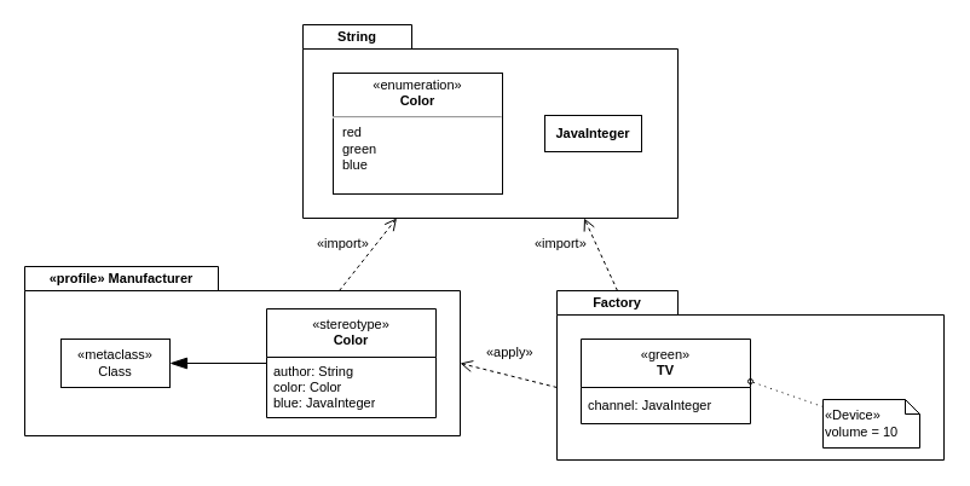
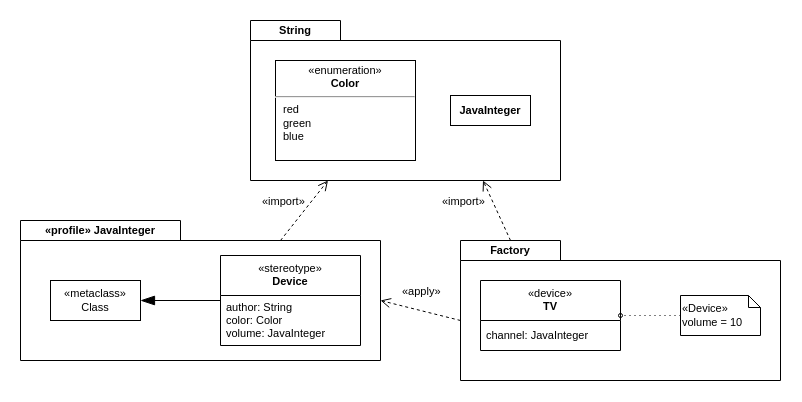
  <mxCell id="0" />
  <mxCell id="1" parent="0" />
  <mxCell id="2" value="Factory" style="shape=folder;fontStyle=1;tabWidth=100;tabHeight=20;tabPosition=left;html=1;boundedLbl=1;labelInHeader=1;container=1;collapsible=0;recursiveResize=0;whiteSpace=wrap;fontFamily=Helvetica;fontSize=11;fontColor=default;" vertex="1" parent="1"><mxGeometry x="460" y="240" width="320" height="140" as="geometry" /></mxCell>
- <mxCell id="3" value="«green»&lt;br&gt;&lt;b&gt;TV&lt;/b&gt;" style="swimlane;fontStyle=0;align=center;verticalAlign=top;childLayout=stackLayout;horizontal=1;startSize=40;horizontalStack=0;resizeParent=1;resizeParentMax=0;resizeLast=0;collapsible=0;marginBottom=0;html=1;whiteSpace=wrap;fontFamily=Helvetica;fontSize=11;fontColor=default;" vertex="1" parent="2"><mxGeometry x="20" y="40" width="140" height="70" as="geometry" /></mxCell>
+ <mxCell id="3" value="«device»&lt;br&gt;&lt;b&gt;TV&lt;/b&gt;" style="swimlane;fontStyle=0;align=center;verticalAlign=top;childLayout=stackLayout;horizontal=1;startSize=40;horizontalStack=0;resizeParent=1;resizeParentMax=0;resizeLast=0;collapsible=0;marginBottom=0;html=1;whiteSpace=wrap;fontFamily=Helvetica;fontSize=11;fontColor=default;" vertex="1" parent="2"><mxGeometry x="20" y="40" width="140" height="70" as="geometry" /></mxCell>
  <mxCell id="4" value="channel: JavaInteger" style="text;html=1;strokeColor=none;fillColor=none;align=left;verticalAlign=middle;spacingLeft=4;spacingRight=4;overflow=hidden;rotatable=0;points=[[0,0.5],[1,0.5]];portConstraint=eastwest;whiteSpace=wrap;fontSize=11;fontFamily=Helvetica;fontColor=default;" vertex="1" parent="3"><mxGeometry y="40" width="140" height="30" as="geometry" /></mxCell>
  <mxCell id="5" style="edgeStyle=none;shape=connector;rounded=0;orthogonalLoop=1;jettySize=auto;html=1;entryX=1;entryY=0.5;entryDx=0;entryDy=0;labelBackgroundColor=none;strokeColor=default;fontFamily=Helvetica;fontSize=11;fontColor=default;startArrow=none;startFill=0;endArrow=oval;endFill=0;endSize=4;dashed=1;dashPattern=1 4;" edge="1" parent="2" source="6" target="3"><mxGeometry relative="1" as="geometry" /></mxCell>
- <mxCell id="6" value="«Device»&lt;br&gt;volume = 10" style="shape=note2;boundedLbl=1;whiteSpace=wrap;html=1;size=12;verticalAlign=middle;align=left;fontFamily=Helvetica;fontSize=11;fontColor=default;" vertex="1" parent="2"><mxGeometry x="220" y="90" width="80" height="40" as="geometry" /></mxCell>
+ <mxCell id="6" value="«Device»&lt;br&gt;volume = 10" style="shape=note2;boundedLbl=1;whiteSpace=wrap;html=1;size=12;verticalAlign=middle;align=left;fontFamily=Helvetica;fontSize=11;fontColor=default;" vertex="1" parent="2"><mxGeometry x="220" y="55" width="80" height="40" as="geometry" /></mxCell>
  <mxCell id="7" value="String" style="shape=folder;fontStyle=1;tabWidth=90;tabHeight=20;tabPosition=left;html=1;boundedLbl=1;labelInHeader=1;container=1;collapsible=0;recursiveResize=0;whiteSpace=wrap;fontFamily=Helvetica;fontSize=11;fontColor=default;" vertex="1" parent="1"><mxGeometry x="250" width="310" height="160" as="geometry" y="20" /></mxCell>
  <mxCell id="8" value="&lt;b&gt;JavaInteger&lt;/b&gt;" style="html=1;whiteSpace=wrap;fontFamily=Helvetica;fontSize=11;fontColor=default;" vertex="1" parent="7"><mxGeometry width="80" height="30" relative="1" as="geometry"><mxPoint x="200" y="75" as="offset" /></mxGeometry></mxCell>
  <mxCell id="9" value="&lt;p style=&quot;margin:0px;margin-top:4px;text-align:center;&quot;&gt;«enumeration»&lt;br&gt;&lt;b&gt;Color&lt;/b&gt;&lt;/p&gt;&lt;hr&gt;&lt;p style=&quot;margin:0px;margin-left:8px;text-align:left;&quot;&gt;red&lt;br&gt;green&lt;/p&gt;&lt;p style=&quot;margin:0px;margin-left:8px;text-align:left;&quot;&gt;blue&lt;/p&gt;" style="shape=rect;html=1;overflow=fill;whiteSpace=wrap;fontFamily=Helvetica;fontSize=11;fontColor=default;" vertex="1" parent="7"><mxGeometry x="25" y="40" width="140" height="100" as="geometry" /></mxCell>
- <mxCell id="10" value="«profile» Manufacturer" style="shape=folder;fontStyle=1;tabWidth=160;tabHeight=20;tabPosition=left;html=1;boundedLbl=1;labelInHeader=1;container=1;collapsible=0;recursiveResize=0;whiteSpace=wrap;fontFamily=Helvetica;fontSize=11;fontColor=default;" vertex="1" parent="1"><mxGeometry y="220" width="360" height="140" as="geometry" x="20" /></mxCell>
+ <mxCell id="10" value="«profile» JavaInteger" style="shape=folder;fontStyle=1;tabWidth=160;tabHeight=20;tabPosition=left;html=1;boundedLbl=1;labelInHeader=1;container=1;collapsible=0;recursiveResize=0;whiteSpace=wrap;fontFamily=Helvetica;fontSize=11;fontColor=default;" vertex="1" parent="1"><mxGeometry y="220" width="360" height="140" as="geometry" x="20" /></mxCell>
  <mxCell id="11" value="«metaclass»&lt;br&gt;Class" style="html=1;whiteSpace=wrap;fontFamily=Helvetica;fontSize=11;fontColor=default;" vertex="1" parent="10"><mxGeometry width="90" height="40" relative="1" as="geometry"><mxPoint x="30" y="60" as="offset" /></mxGeometry></mxCell>
  <mxCell id="12" style="edgeStyle=none;shape=connector;rounded=0;orthogonalLoop=1;jettySize=auto;html=1;labelBackgroundColor=none;strokeColor=default;fontFamily=Helvetica;fontSize=11;fontColor=default;startArrow=none;startFill=0;endArrow=blockThin;endFill=1;endSize=12;exitX=0;exitY=0.5;exitDx=0;exitDy=0;" edge="1" parent="10" source="13" target="11"><mxGeometry relative="1" as="geometry"><mxPoint x="120" y="80" as="targetPoint" /></mxGeometry></mxCell>
- <mxCell id="13" value="«stereotype»&lt;br&gt;&lt;b&gt;Color&lt;/b&gt;" style="swimlane;fontStyle=0;align=center;verticalAlign=top;childLayout=stackLayout;horizontal=1;startSize=40;horizontalStack=0;resizeParent=1;resizeParentMax=0;resizeLast=0;collapsible=0;marginBottom=0;html=1;whiteSpace=wrap;fontFamily=Helvetica;fontSize=11;fontColor=default;" vertex="1" parent="10"><mxGeometry x="200" y="35" width="140" height="90" as="geometry" /></mxCell>
- <mxCell id="14" value="author: String&lt;br&gt;color: Color&lt;br&gt;blue: JavaInteger" style="text;html=1;strokeColor=none;fillColor=none;align=left;verticalAlign=middle;spacingLeft=4;spacingRight=4;overflow=hidden;rotatable=0;points=[[0,0.5],[1,0.5]];portConstraint=eastwest;whiteSpace=wrap;fontSize=11;fontFamily=Helvetica;fontColor=default;" vertex="1" parent="13"><mxGeometry y="40" width="140" height="50" as="geometry" /></mxCell>
+ <mxCell id="13" value="«stereotype»&lt;br&gt;&lt;b&gt;Device&lt;/b&gt;" style="swimlane;fontStyle=0;align=center;verticalAlign=top;childLayout=stackLayout;horizontal=1;startSize=40;horizontalStack=0;resizeParent=1;resizeParentMax=0;resizeLast=0;collapsible=0;marginBottom=0;html=1;whiteSpace=wrap;fontFamily=Helvetica;fontSize=11;fontColor=default;" vertex="1" parent="10"><mxGeometry x="200" y="35" width="140" height="90" as="geometry" /></mxCell>
+ <mxCell id="14" value="author: String&lt;br&gt;color: Color&lt;br&gt;volume: JavaInteger" style="text;html=1;strokeColor=none;fillColor=none;align=left;verticalAlign=middle;spacingLeft=4;spacingRight=4;overflow=hidden;rotatable=0;points=[[0,0.5],[1,0.5]];portConstraint=eastwest;whiteSpace=wrap;fontSize=11;fontFamily=Helvetica;fontColor=default;" vertex="1" parent="13"><mxGeometry y="40" width="140" height="50" as="geometry" /></mxCell>
  <mxCell id="15" value="«import»" style="endArrow=open;startArrow=none;endFill=0;startFill=0;endSize=8;html=1;verticalAlign=bottom;dashed=1;labelBackgroundColor=none;rounded=0;strokeColor=default;fontFamily=Helvetica;fontSize=11;fontColor=default;shape=connector;exitX=0;exitY=0;exitDx=260;exitDy=20;exitPerimeter=0;entryX=0.25;entryY=1;entryDx=0;entryDy=0;entryPerimeter=0;align=left;" edge="1" parent="1" source="10" target="7"><mxGeometry x="-0.71" y="34" width="160" relative="1" as="geometry"><mxPoint x="370" y="390" as="sourcePoint" /><mxPoint x="530" y="390" as="targetPoint" /><mxPoint as="offset" /></mxGeometry></mxCell>
  <mxCell id="16" value="«import»" style="endArrow=open;startArrow=none;endFill=0;startFill=0;endSize=8;html=1;verticalAlign=bottom;dashed=1;labelBackgroundColor=none;rounded=0;strokeColor=default;fontFamily=Helvetica;fontSize=11;fontColor=default;shape=connector;exitX=0;exitY=0;exitDx=50;exitDy=0;exitPerimeter=0;entryX=0.75;entryY=1;entryDx=0;entryDy=0;entryPerimeter=0;align=left;" edge="1" parent="1" source="2" target="7"><mxGeometry x="0.71" y="51" width="160" relative="1" as="geometry"><mxPoint x="290" y="310" as="sourcePoint" /><mxPoint x="428" y="200" as="targetPoint" /><mxPoint as="offset" /></mxGeometry></mxCell>
  <mxCell id="17" value="«apply»" style="endArrow=open;startArrow=none;endFill=0;startFill=0;endSize=8;html=1;verticalAlign=bottom;dashed=1;labelBackgroundColor=none;rounded=0;strokeColor=default;fontFamily=Helvetica;fontSize=11;fontColor=default;shape=connector;exitX=0;exitY=0;exitDx=0;exitDy=80;exitPerimeter=0;entryX=0;entryY=0;entryDx=360;entryDy=80;entryPerimeter=0;align=left;" edge="1" parent="1" source="2" target="10"><mxGeometry x="0.529" y="-5" width="160" relative="1" as="geometry"><mxPoint x="520" y="250" as="sourcePoint" /><mxPoint x="493" y="190" as="targetPoint" /><mxPoint as="offset" /></mxGeometry></mxCell>
